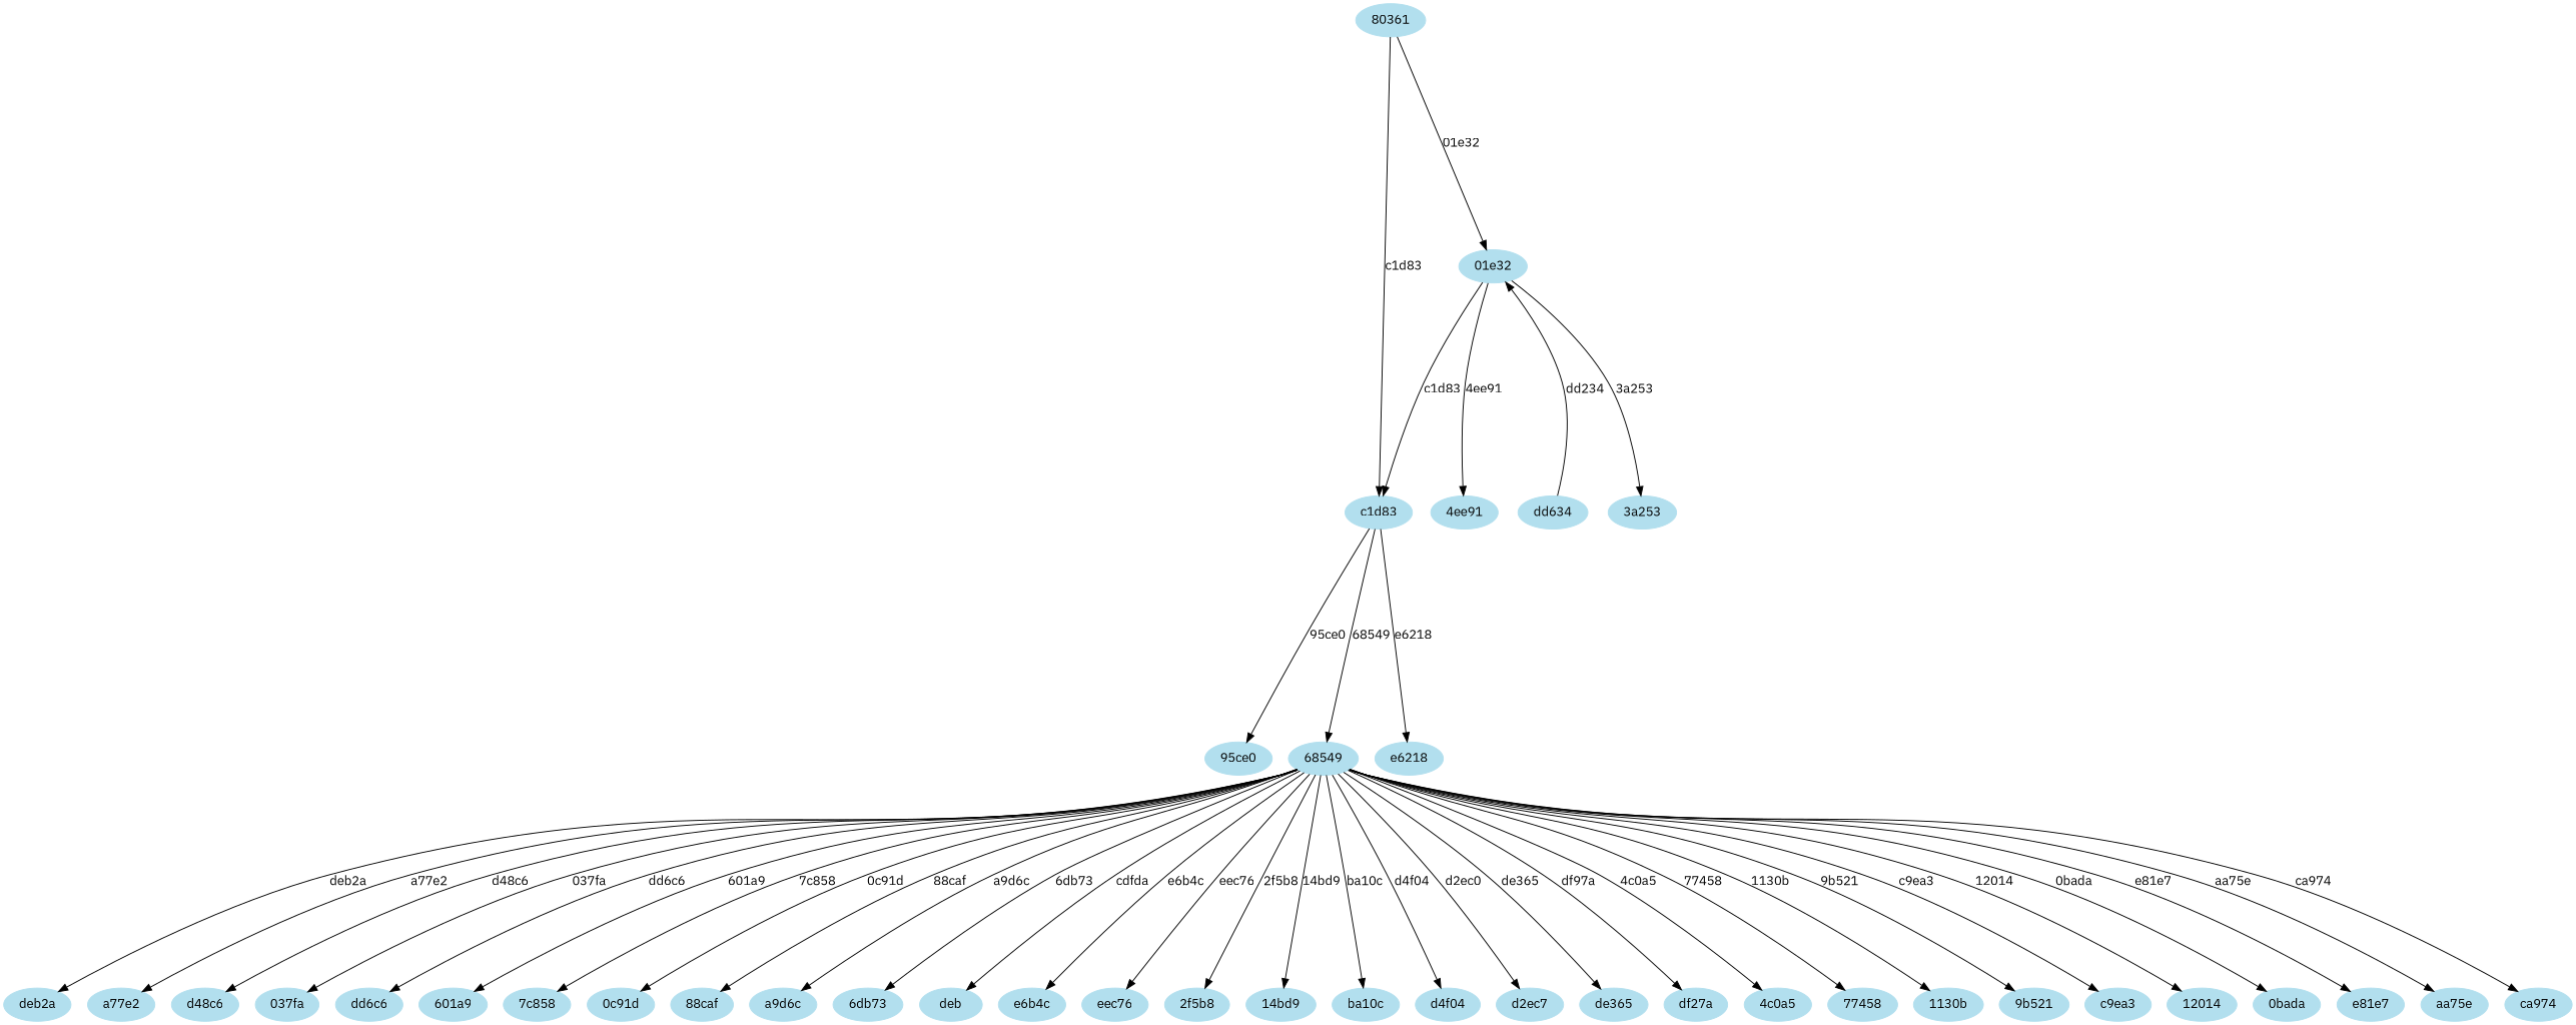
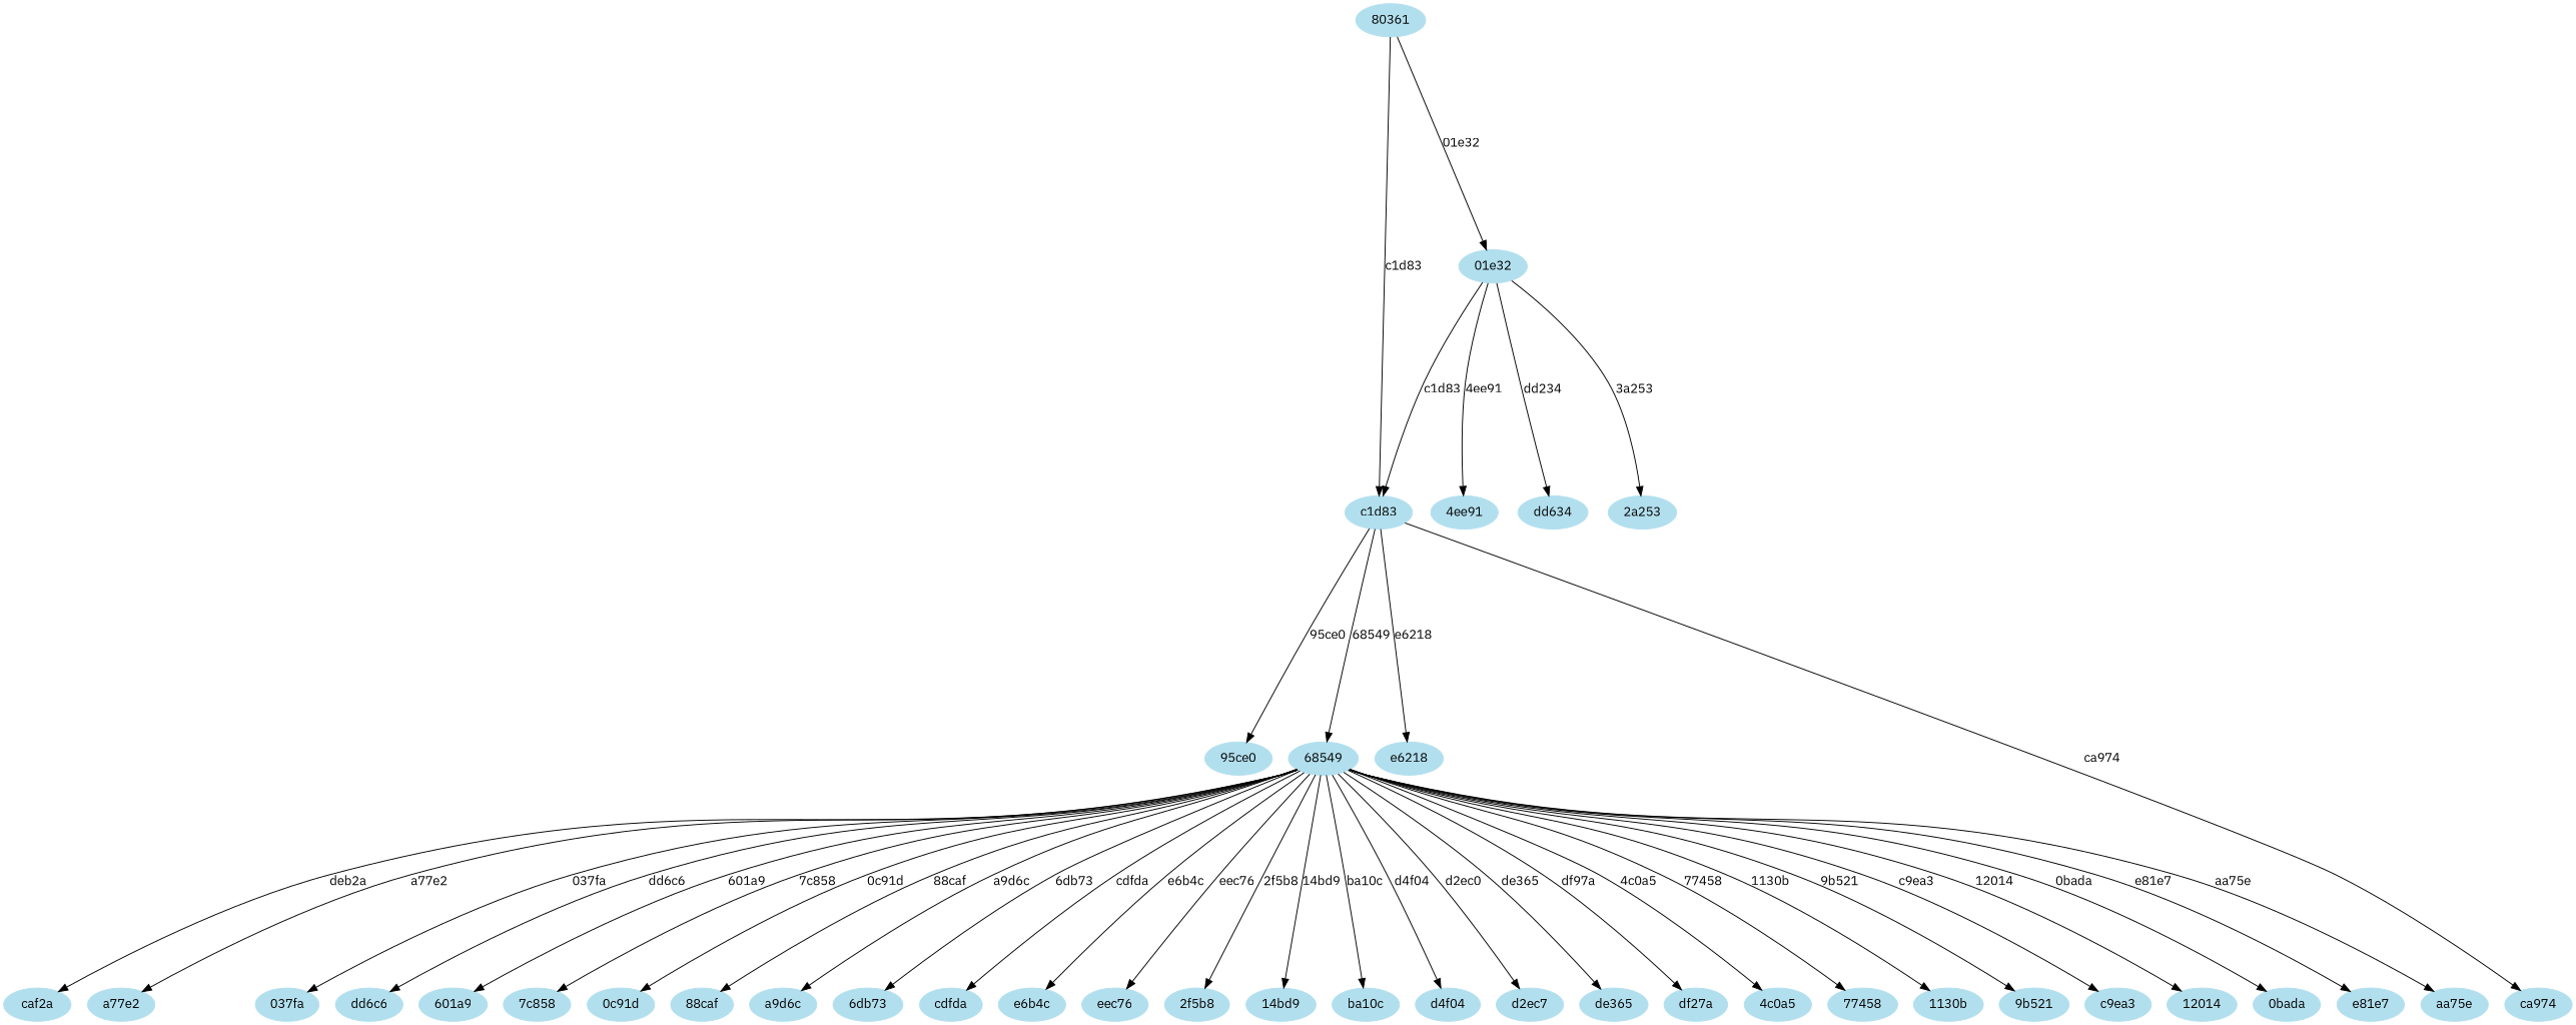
  digraph {
    fontname="IBM Plex Sans"
    ranksep=3
    node [color=lightblue2 fontname="IBM Plex Sans" style=filled]
    edge [fontname="IBM Plex Sans"]
    n1 [label=80361]
    n2 [label=c1d83]
    n3 [label="01e32"]
    "95ce0"
    n5 [label=68549]
    e6218
    "4ee91"
    n8 [label=dd634]
-   "3a253"
+   "3a253" [label="2a253"]
    aa75e
-   deb2a
+   deb2a [label=caf2a]
    a77e2
-   d48c6
    "037fa"
    ca974
    dd6c6
    "601a9"
    "7c858"
    "0c91d"
    "88caf"
    a9d6c
    "6db73"
-   cdfda [label=deb]
+   cdfda
    e6b4c
    eec76
    "2f5b8"
    "14bd9"
    ba10c
    d4f04
    n30 [label=d2ec7]
    de365
    n32 [label=df27a]
    "4c0a5"
    77458
    "1130b"
    "9b521"
    c9ea3
    12014
    "0bada"
    e81e7
    n1 -> n2 [label=c1d83]
    n1 -> n3 [label="01e32"]
    n2 -> "95ce0" [label="95ce0"]
    n2 -> n5 [label=68549]
    n2 -> e6218 [label=e6218]
    n3 -> n2 [label=c1d83]
    n3 -> "4ee91" [label="4ee91"]
-   n8 -> n3 [label=dd234]
+   n3 -> n8 [label=dd234]
    n3 -> "3a253" [label="3a253"]
    n5 -> aa75e [label=aa75e]
    n5 -> deb2a [label=deb2a]
    n5 -> a77e2 [label=a77e2]
-   n5 -> d48c6 [label=d48c6]
    n5 -> "037fa" [label="037fa"]
-   n5 -> ca974 [label=ca974]
+   n2 -> ca974 [label=ca974]
    n5 -> dd6c6 [label=dd6c6]
    n5 -> "601a9" [label="601a9"]
    n5 -> "7c858" [label="7c858"]
    n5 -> "0c91d" [label="0c91d"]
    n5 -> "88caf" [label="88caf"]
    n5 -> a9d6c [label=a9d6c]
    n5 -> "6db73" [label="6db73"]
    n5 -> cdfda [label=cdfda]
    n5 -> e6b4c [label=e6b4c]
    n5 -> eec76 [label=eec76]
    n5 -> "2f5b8" [label="2f5b8"]
    n5 -> "14bd9" [label="14bd9"]
    n5 -> ba10c [label=ba10c]
    n5 -> d4f04 [label=d4f04]
    n5 -> n30 [label=d2ec0]
    n5 -> de365 [label=de365]
    n5 -> n32 [label=df97a]
    n5 -> "4c0a5" [label="4c0a5"]
    n5 -> 77458 [label=77458]
    n5 -> "1130b" [label="1130b"]
    n5 -> "9b521" [label="9b521"]
    n5 -> c9ea3 [label=c9ea3]
    n5 -> 12014 [label=12014]
    n5 -> "0bada" [label="0bada"]
    n5 -> e81e7 [label=e81e7]
  }
